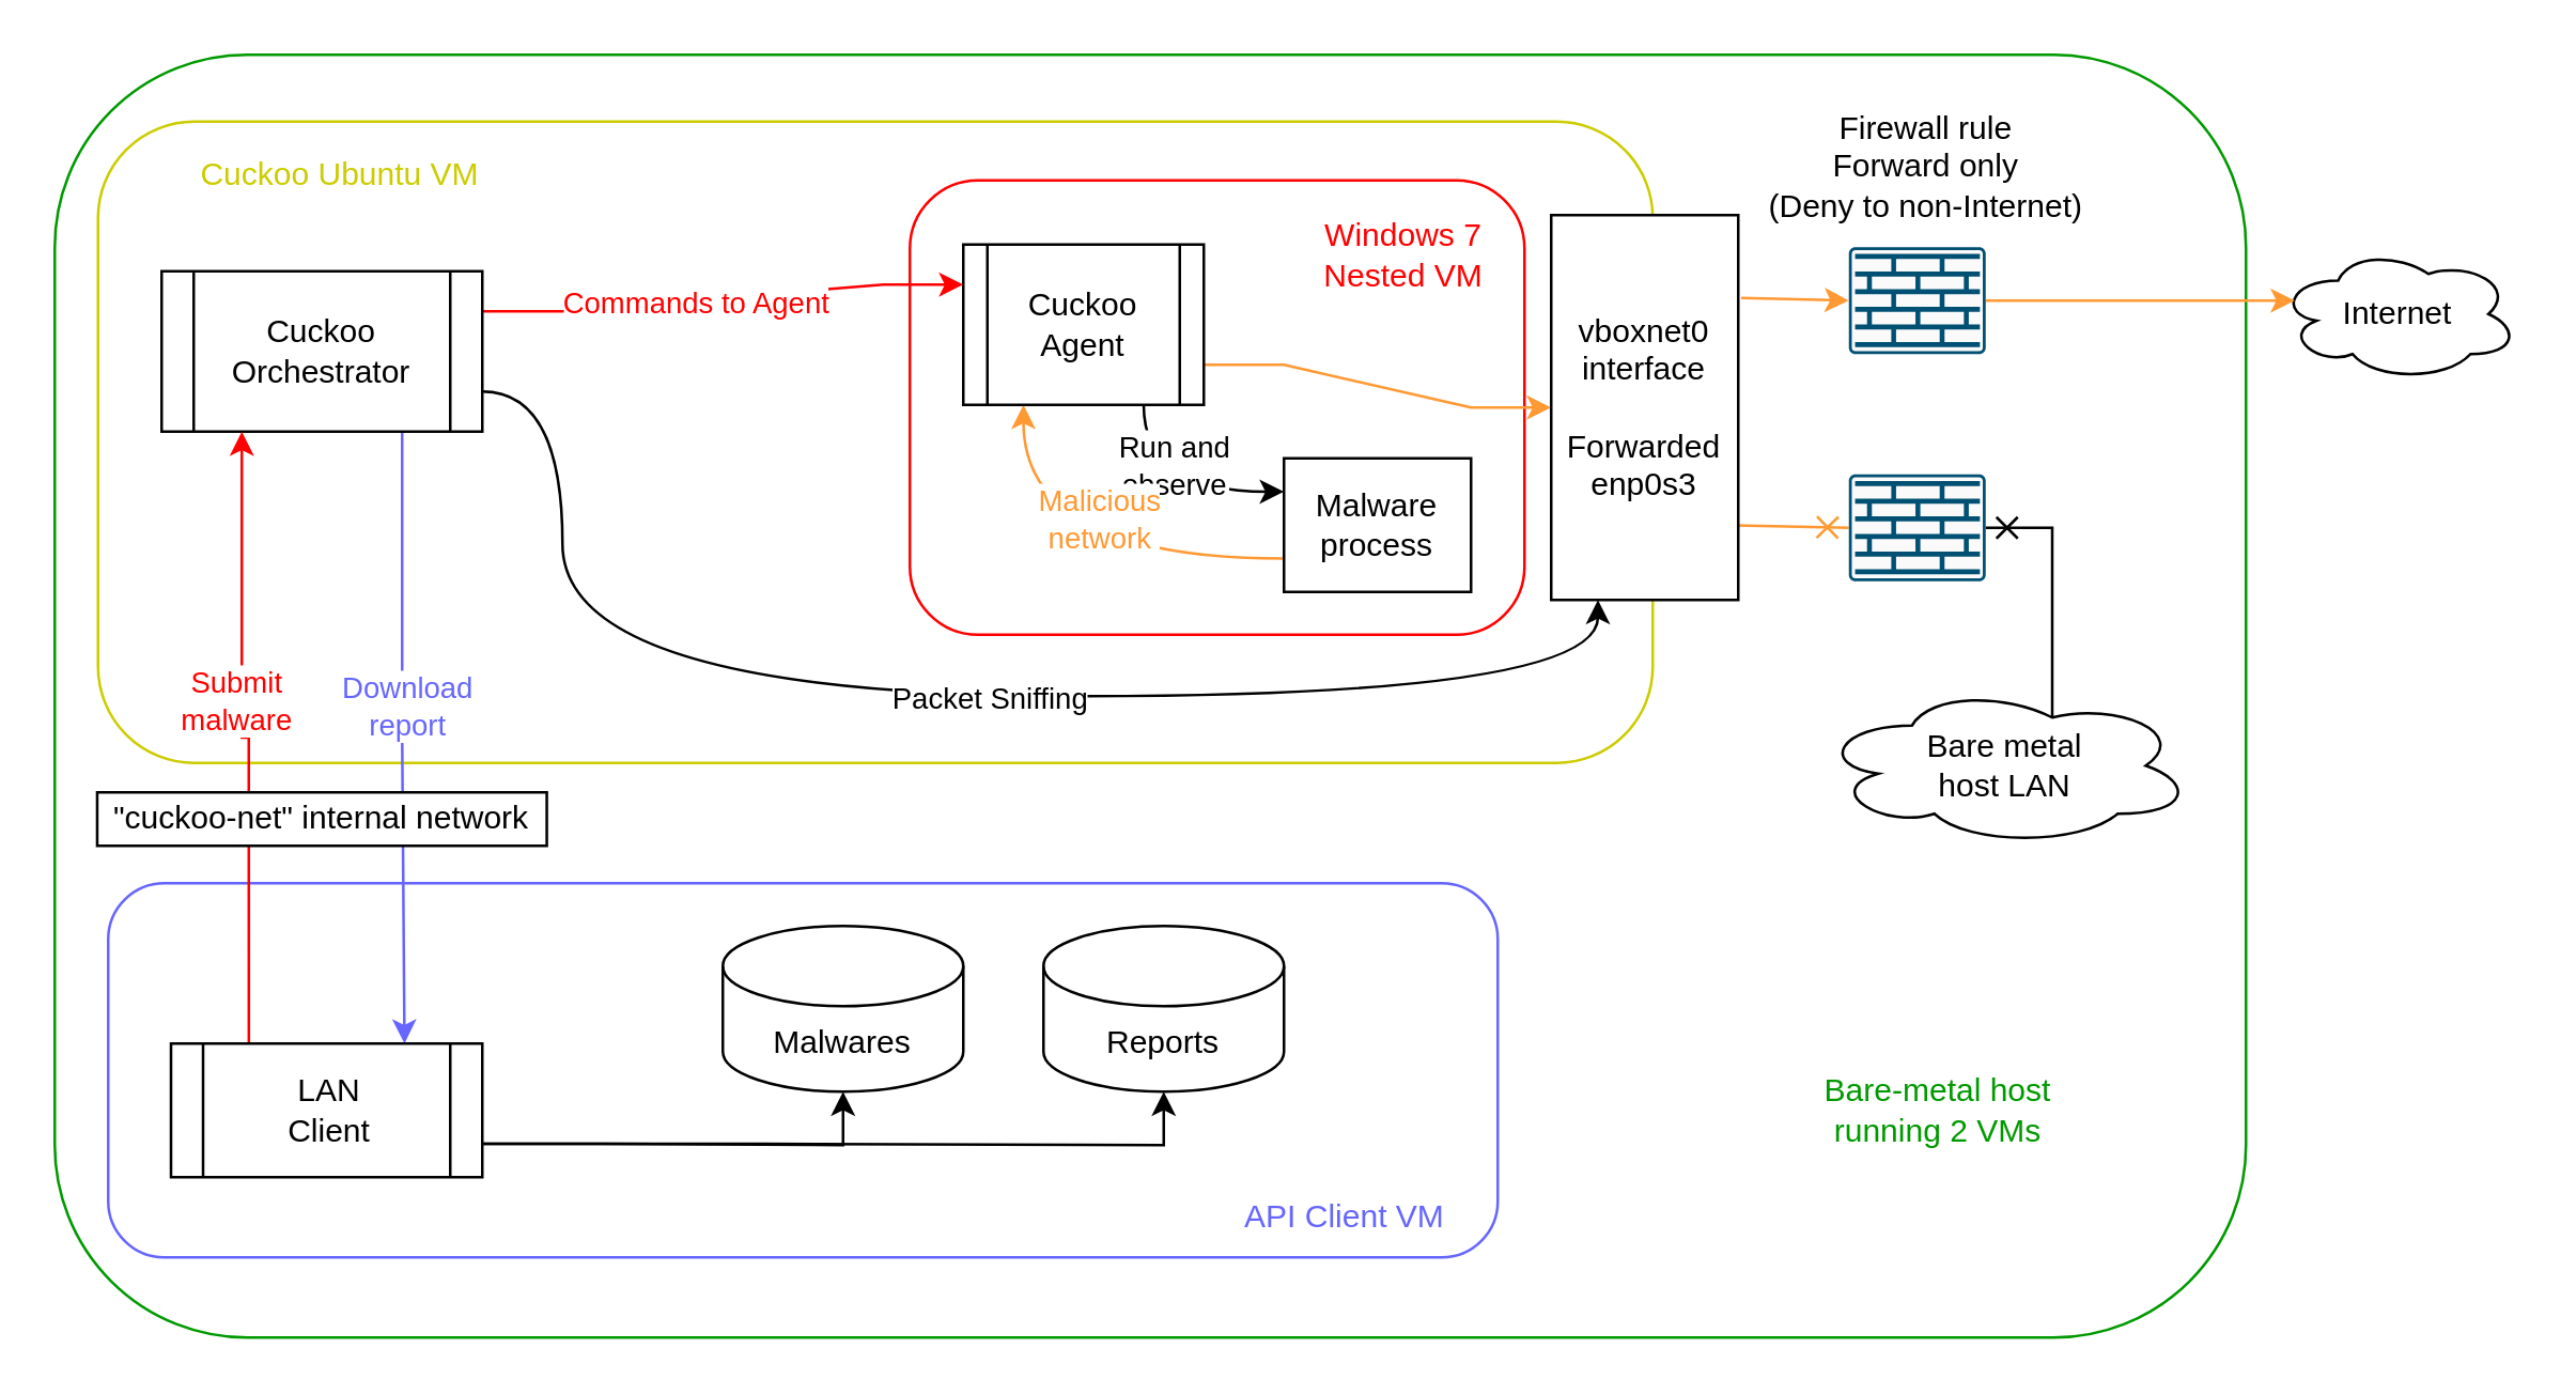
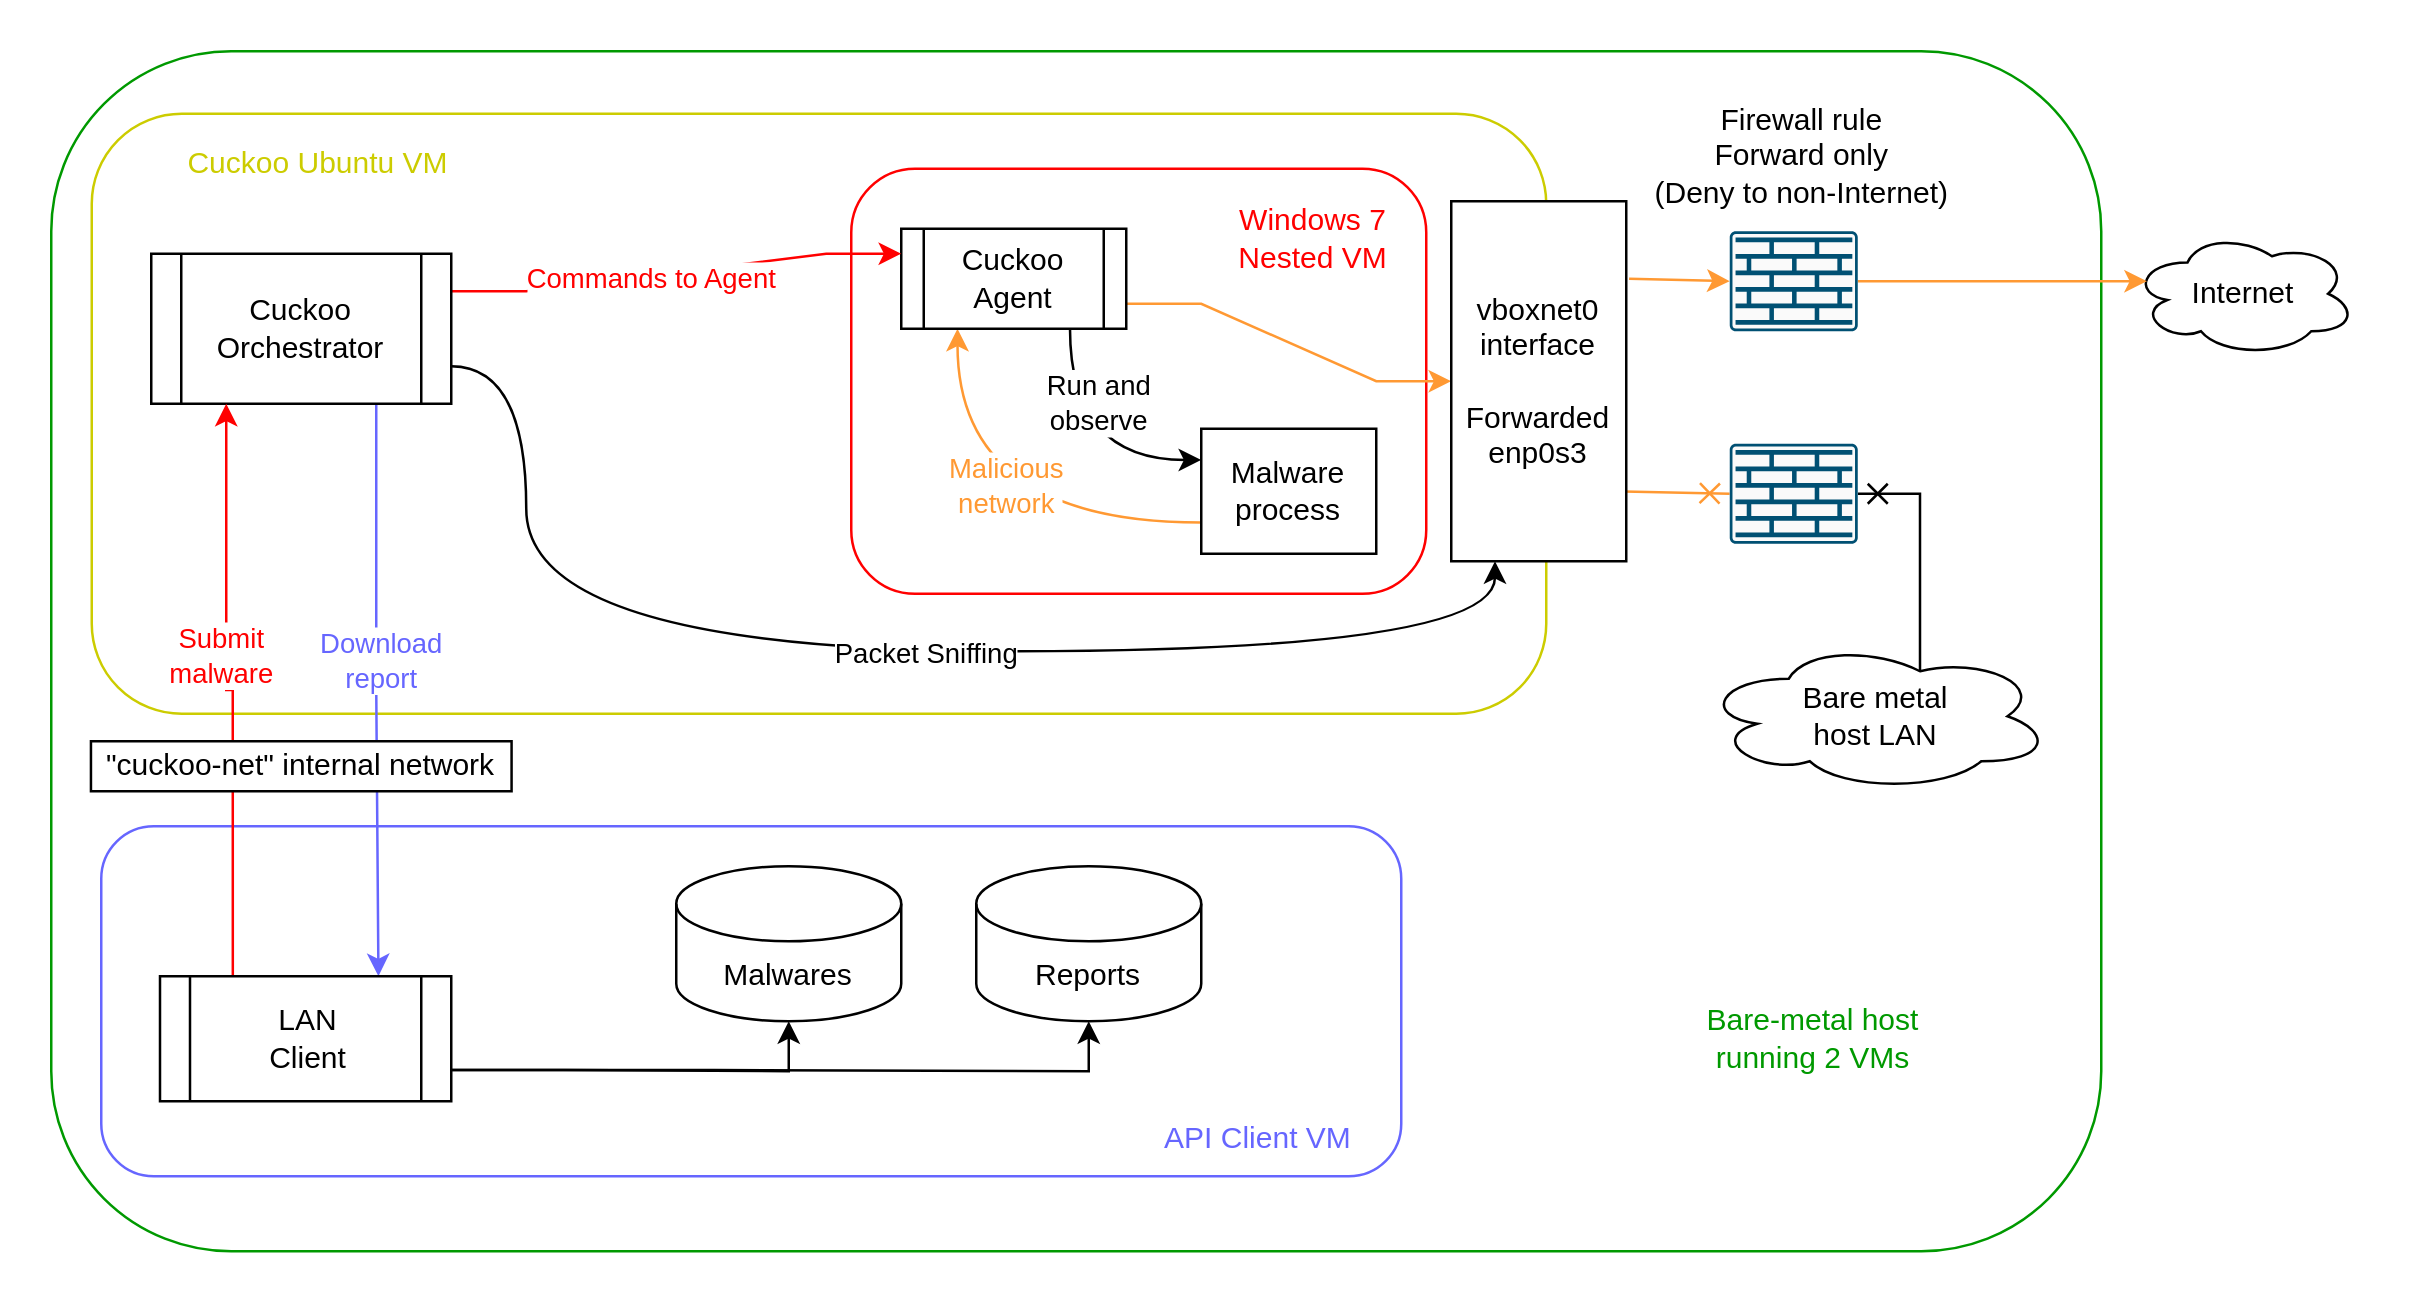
  <mxCell id="0" />
  <mxCell id="1" parent="0" />
  <mxCell id="2" value="" style="rounded=1;whiteSpace=wrap;html=1;strokeColor=#009900;" vertex="1" parent="1"><mxGeometry x="20" y="20" width="820" height="480" as="geometry" /></mxCell>
  <mxCell id="3" value="" style="rounded=1;whiteSpace=wrap;html=1;fillColor=none;strokeColor=#CCCC00;" vertex="1" parent="1"><mxGeometry x="36.2" y="45" width="581.8" height="240" as="geometry" /></mxCell>
  <mxCell id="4" style="rounded=0;orthogonalLoop=1;jettySize=auto;html=1;exitX=1.016;exitY=0.215;exitDx=0;exitDy=0;strokeColor=#FF9933;entryX=0;entryY=0.5;entryDx=0;entryDy=0;entryPerimeter=0;exitPerimeter=0;" edge="1" parent="1" source="40" target="25"><mxGeometry relative="1" as="geometry"><mxPoint x="280" y="1" as="targetPoint" /></mxGeometry></mxCell>
  <mxCell id="5" style="rounded=0;orthogonalLoop=1;jettySize=auto;html=1;exitX=0.985;exitY=0.806;exitDx=0;exitDy=0;endArrow=cross;endFill=0;strokeColor=#FF9933;entryX=0;entryY=0.5;entryDx=0;entryDy=0;entryPerimeter=0;exitPerimeter=0;" edge="1" parent="1" source="40" target="28"><mxGeometry relative="1" as="geometry"><mxPoint x="180" y="10" as="targetPoint" /></mxGeometry></mxCell>
  <mxCell id="6" value="" style="rounded=1;whiteSpace=wrap;html=1;fillColor=default;strokeColor=#FF0000;" vertex="1" parent="1"><mxGeometry x="340" y="67" width="230" height="170" as="geometry" /></mxCell>
  <mxCell id="7" style="edgeStyle=orthogonalEdgeStyle;rounded=0;orthogonalLoop=1;jettySize=auto;html=1;exitX=0.75;exitY=1;exitDx=0;exitDy=0;entryX=0;entryY=0.25;entryDx=0;entryDy=0;curved=1;" edge="1" parent="1" source="12" target="13"><mxGeometry relative="1" as="geometry" /></mxCell>
  <mxCell id="8" value="Run and&lt;br&gt;observe" style="edgeLabel;html=1;align=center;verticalAlign=middle;resizable=0;points=[];" vertex="1" connectable="0" parent="7"><mxGeometry x="-0.257" y="8" relative="1" as="geometry"><mxPoint x="3" y="-10" as="offset" /></mxGeometry></mxCell>
  <mxCell id="9" style="edgeStyle=orthogonalEdgeStyle;rounded=0;orthogonalLoop=1;jettySize=auto;html=1;exitX=0.25;exitY=1;exitDx=0;exitDy=0;entryX=0;entryY=0.75;entryDx=0;entryDy=0;startArrow=classic;startFill=1;curved=1;fontColor=#FF0000;strokeColor=#FF9933;endArrow=none;endFill=0;" edge="1" parent="1" source="12" target="13"><mxGeometry relative="1" as="geometry" /></mxCell>
  <mxCell id="10" value="Malicious&lt;br&gt;network" style="edgeLabel;html=1;align=center;verticalAlign=middle;resizable=0;points=[];fontColor=#FF9933;" vertex="1" connectable="0" parent="9"><mxGeometry x="0.114" y="16" relative="1" as="geometry"><mxPoint x="-1" y="1" as="offset" /></mxGeometry></mxCell>
  <mxCell id="11" style="edgeStyle=entityRelationEdgeStyle;rounded=0;orthogonalLoop=1;jettySize=auto;html=1;exitX=1;exitY=0.75;exitDx=0;exitDy=0;entryX=0;entryY=0.5;entryDx=0;entryDy=0;strokeColor=#FF9933;" edge="1" parent="1" source="12" target="40"><mxGeometry relative="1" as="geometry" /></mxCell>
- <mxCell id="12" value="Cuckoo Agent" style="shape=process;whiteSpace=wrap;html=1;backgroundOutline=1;" vertex="1" parent="1"><mxGeometry x="360" y="91" width="90" height="60" as="geometry" /></mxCell>
+ <mxCell id="12" value="Cuckoo Agent" style="shape=process;whiteSpace=wrap;html=1;backgroundOutline=1;" vertex="1" parent="1"><mxGeometry x="360" y="91" width="90" height="40" as="geometry" /></mxCell>
  <mxCell id="13" value="Malware process" style="rounded=0;whiteSpace=wrap;html=1;" vertex="1" parent="1"><mxGeometry x="480" y="171" width="70" height="50" as="geometry" /></mxCell>
  <mxCell id="14" value="Cuckoo Ubuntu VM" style="text;html=1;strokeColor=none;fillColor=none;align=center;verticalAlign=middle;whiteSpace=wrap;rounded=0;fontColor=#CCCC00;" vertex="1" parent="1"><mxGeometry x="66.75" y="50" width="120" height="30" as="geometry" /></mxCell>
  <mxCell id="15" style="rounded=0;orthogonalLoop=1;jettySize=auto;html=1;exitX=1;exitY=0.75;exitDx=0;exitDy=0;entryX=0.25;entryY=1;entryDx=0;entryDy=0;edgeStyle=orthogonalEdgeStyle;curved=1;" edge="1" parent="1" source="21" target="40"><mxGeometry relative="1" as="geometry"><mxPoint x="440" y="201" as="targetPoint" /><Array as="points"><mxPoint x="210" y="146" /><mxPoint x="210" y="260" /><mxPoint x="598" y="260" /></Array></mxGeometry></mxCell>
  <mxCell id="16" value="Packet Sniffing" style="edgeLabel;html=1;align=center;verticalAlign=middle;resizable=0;points=[];" vertex="1" connectable="0" parent="15"><mxGeometry x="0.23" y="-1" relative="1" as="geometry"><mxPoint x="-46" y="-1" as="offset" /></mxGeometry></mxCell>
  <mxCell id="17" style="edgeStyle=entityRelationEdgeStyle;rounded=0;orthogonalLoop=1;jettySize=auto;html=1;exitX=1;exitY=0.25;exitDx=0;exitDy=0;entryX=0;entryY=0.25;entryDx=0;entryDy=0;strokeColor=#FF0000;" edge="1" parent="1" source="21" target="12"><mxGeometry relative="1" as="geometry" /></mxCell>
  <mxCell id="18" value="Commands to Agent" style="edgeLabel;html=1;align=center;verticalAlign=middle;resizable=0;points=[];fontColor=#FF0000;" vertex="1" connectable="0" parent="17"><mxGeometry x="-0.171" y="2" relative="1" as="geometry"><mxPoint x="5" y="2" as="offset" /></mxGeometry></mxCell>
  <mxCell id="19" style="edgeStyle=orthogonalEdgeStyle;rounded=0;orthogonalLoop=1;jettySize=auto;html=1;exitX=0.75;exitY=1;exitDx=0;exitDy=0;entryX=0.75;entryY=0;entryDx=0;entryDy=0;strokeColor=#6666FF;" edge="1" parent="1" source="21" target="35"><mxGeometry relative="1" as="geometry" /></mxCell>
  <mxCell id="20" value="Download&lt;br&gt;report" style="edgeLabel;html=1;align=center;verticalAlign=middle;resizable=0;points=[];fontColor=#6666FF;" vertex="1" connectable="0" parent="19"><mxGeometry x="-0.185" y="-2" relative="1" as="geometry"><mxPoint x="3" y="8" as="offset" /></mxGeometry></mxCell>
  <mxCell id="21" value="Cuckoo&lt;br&gt;Orchestrator" style="shape=process;whiteSpace=wrap;html=1;backgroundOutline=1;" vertex="1" parent="1"><mxGeometry x="60" y="101" width="120" height="60" as="geometry" /></mxCell>
  <mxCell id="22" value="Internet" style="ellipse;shape=cloud;whiteSpace=wrap;html=1;" vertex="1" parent="1"><mxGeometry x="852" y="92" width="90" height="50" as="geometry" /></mxCell>
  <mxCell id="23" value="Bare metal&lt;br&gt;host LAN" style="ellipse;shape=cloud;whiteSpace=wrap;html=1;" vertex="1" parent="1"><mxGeometry x="680" y="256" width="140" height="60" as="geometry" /></mxCell>
  <mxCell id="24" style="edgeStyle=orthogonalEdgeStyle;rounded=0;orthogonalLoop=1;jettySize=auto;html=1;exitX=1;exitY=0.5;exitDx=0;exitDy=0;exitPerimeter=0;entryX=0.07;entryY=0.4;entryDx=0;entryDy=0;entryPerimeter=0;strokeColor=#FF9933;" edge="1" parent="1" source="25" target="22"><mxGeometry relative="1" as="geometry" /></mxCell>
  <mxCell id="25" value="" style="sketch=0;points=[[0.015,0.015,0],[0.985,0.015,0],[0.985,0.985,0],[0.015,0.985,0],[0.25,0,0],[0.5,0,0],[0.75,0,0],[1,0.25,0],[1,0.5,0],[1,0.75,0],[0.75,1,0],[0.5,1,0],[0.25,1,0],[0,0.75,0],[0,0.5,0],[0,0.25,0]];verticalLabelPosition=bottom;html=1;verticalAlign=top;aspect=fixed;align=center;pointerEvents=1;shape=mxgraph.cisco19.rect;prIcon=firewall;fillColor=#FAFAFA;strokeColor=#005073;" vertex="1" parent="1"><mxGeometry x="691.4" y="92" width="51.2" height="40" as="geometry" /></mxCell>
  <mxCell id="26" value="Firewall rule&lt;br&gt;Forward only&lt;br&gt;(Deny to non-Internet)" style="text;html=1;align=center;verticalAlign=middle;resizable=0;points=[];autosize=1;strokeColor=none;fillColor=none;" vertex="1" parent="1"><mxGeometry x="650" y="32" width="140" height="60" as="geometry" /></mxCell>
  <mxCell id="27" style="edgeStyle=orthogonalEdgeStyle;rounded=0;orthogonalLoop=1;jettySize=auto;html=1;exitX=1;exitY=0.5;exitDx=0;exitDy=0;exitPerimeter=0;entryX=0.625;entryY=0.2;entryDx=0;entryDy=0;entryPerimeter=0;startArrow=cross;startFill=0;endArrow=none;endFill=0;" edge="1" parent="1" source="28" target="23"><mxGeometry relative="1" as="geometry" /></mxCell>
  <mxCell id="28" value="" style="sketch=0;points=[[0.015,0.015,0],[0.985,0.015,0],[0.985,0.985,0],[0.015,0.985,0],[0.25,0,0],[0.5,0,0],[0.75,0,0],[1,0.25,0],[1,0.5,0],[1,0.75,0],[0.75,1,0],[0.5,1,0],[0.25,1,0],[0,0.75,0],[0,0.5,0],[0,0.25,0]];verticalLabelPosition=bottom;html=1;verticalAlign=top;aspect=fixed;align=center;pointerEvents=1;shape=mxgraph.cisco19.rect;prIcon=firewall;fillColor=#FAFAFA;strokeColor=#005073;" vertex="1" parent="1"><mxGeometry x="691.4" y="177" width="51.2" height="40" as="geometry" /></mxCell>
  <mxCell id="29" value="" style="rounded=1;whiteSpace=wrap;html=1;fillColor=none;strokeColor=#6666FF;" vertex="1" parent="1"><mxGeometry y="330" width="520" height="140" as="geometry" x="40" /></mxCell>
  <mxCell id="30" value="API Client VM" style="text;html=1;strokeColor=none;fillColor=none;align=center;verticalAlign=middle;whiteSpace=wrap;rounded=0;fontColor=#6666FF;" vertex="1" parent="1"><mxGeometry x="443.2" y="440" width="120" height="30" as="geometry" /></mxCell>
  <mxCell id="31" style="edgeStyle=orthogonalEdgeStyle;rounded=0;orthogonalLoop=1;jettySize=auto;html=1;exitX=0.25;exitY=0;exitDx=0;exitDy=0;entryX=0.25;entryY=1;entryDx=0;entryDy=0;fontColor=#FF0000;strokeColor=#FF0000;" edge="1" parent="1" source="35" target="21"><mxGeometry relative="1" as="geometry" /></mxCell>
  <mxCell id="32" value="Submit&lt;br&gt;malware" style="edgeLabel;html=1;align=center;verticalAlign=middle;resizable=0;points=[];fontColor=#FF0000;" vertex="1" connectable="0" parent="31"><mxGeometry x="0.191" y="3" relative="1" as="geometry"><mxPoint y="7" as="offset" /></mxGeometry></mxCell>
  <mxCell id="33" style="edgeStyle=orthogonalEdgeStyle;rounded=0;orthogonalLoop=1;jettySize=auto;html=1;exitX=1;exitY=0.75;exitDx=0;exitDy=0;entryX=0.5;entryY=1;entryDx=0;entryDy=0;entryPerimeter=0;" edge="1" parent="1" source="35" target="36"><mxGeometry relative="1" as="geometry" /></mxCell>
  <mxCell id="34" style="edgeStyle=orthogonalEdgeStyle;rounded=0;orthogonalLoop=1;jettySize=auto;html=1;exitX=1;exitY=0.75;exitDx=0;exitDy=0;entryX=0.5;entryY=1;entryDx=0;entryDy=0;entryPerimeter=0;" edge="1" parent="1" source="35" target="37"><mxGeometry relative="1" as="geometry" /></mxCell>
  <mxCell id="35" value="LAN&lt;br&gt;Client" style="shape=process;whiteSpace=wrap;html=1;backgroundOutline=1;" vertex="1" parent="1"><mxGeometry x="63.5" y="390" width="116.5" height="50" as="geometry" /></mxCell>
  <mxCell id="36" value="Malwares" style="shape=cylinder3;whiteSpace=wrap;html=1;boundedLbl=1;backgroundOutline=1;size=15;" vertex="1" parent="1"><mxGeometry x="270" y="346" width="90" height="62" as="geometry" /></mxCell>
  <mxCell id="37" value="Reports" style="shape=cylinder3;whiteSpace=wrap;html=1;boundedLbl=1;backgroundOutline=1;size=15;" vertex="1" parent="1"><mxGeometry x="390" y="346" width="90" height="62" as="geometry" /></mxCell>
  <mxCell id="38" value="Windows 7&lt;br&gt;Nested VM" style="text;html=1;strokeColor=none;fillColor=none;align=center;verticalAlign=middle;whiteSpace=wrap;rounded=0;fontColor=#FF0000;" vertex="1" parent="1"><mxGeometry x="490" y="80" width="70" height="30" as="geometry" /></mxCell>
  <mxCell id="39" value="&quot;cuckoo-net&quot; internal network" style="rounded=0;whiteSpace=wrap;html=1;" vertex="1" parent="1"><mxGeometry x="35.88" y="296" width="168.25" height="20" as="geometry" /></mxCell>
  <mxCell id="40" value="vboxnet0&lt;br&gt;interface&lt;br&gt;&lt;br&gt;Forwarded&lt;br&gt;enp0s3" style="rounded=0;whiteSpace=wrap;html=1;" vertex="1" parent="1"><mxGeometry x="580" y="80" width="70" height="144" as="geometry" /></mxCell>
  <mxCell id="41" value="Bare-metal host&lt;br&gt;running 2 VMs" style="text;html=1;strokeColor=none;fillColor=none;align=center;verticalAlign=middle;whiteSpace=wrap;rounded=0;fontColor=#009900;" vertex="1" parent="1"><mxGeometry x="660" y="400" width="130" height="30" as="geometry" /></mxCell>
  <mxCell id="42" style="edgeStyle=orthogonalEdgeStyle;rounded=0;orthogonalLoop=1;jettySize=auto;html=1;exitX=0.5;exitY=1;exitDx=0;exitDy=0;" edge="1" parent="1" source="41" target="41"><mxGeometry relative="1" as="geometry" /></mxCell>
